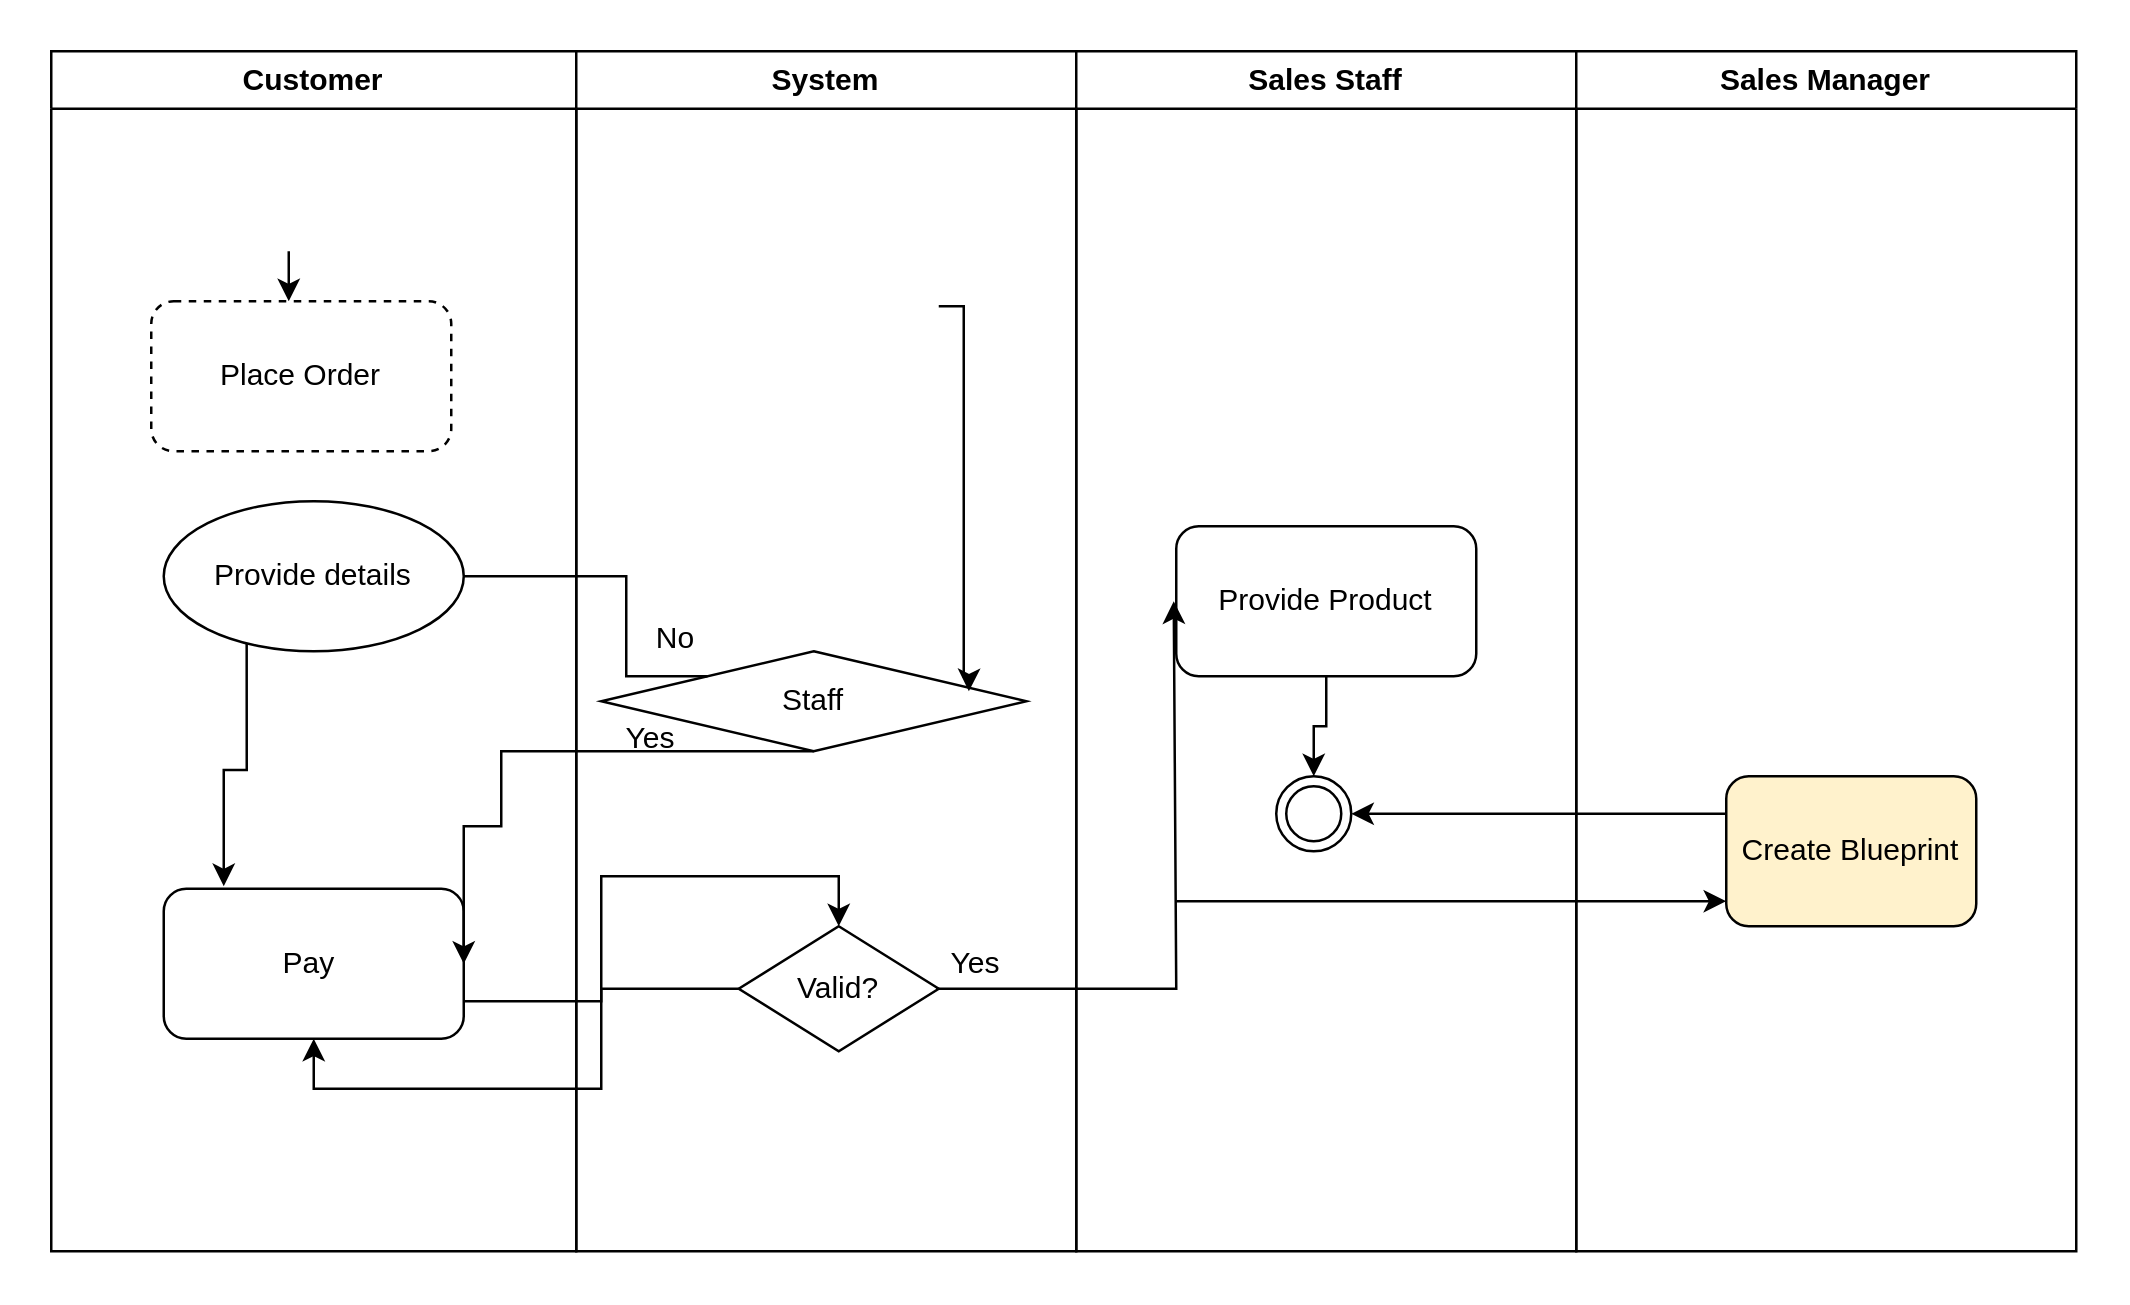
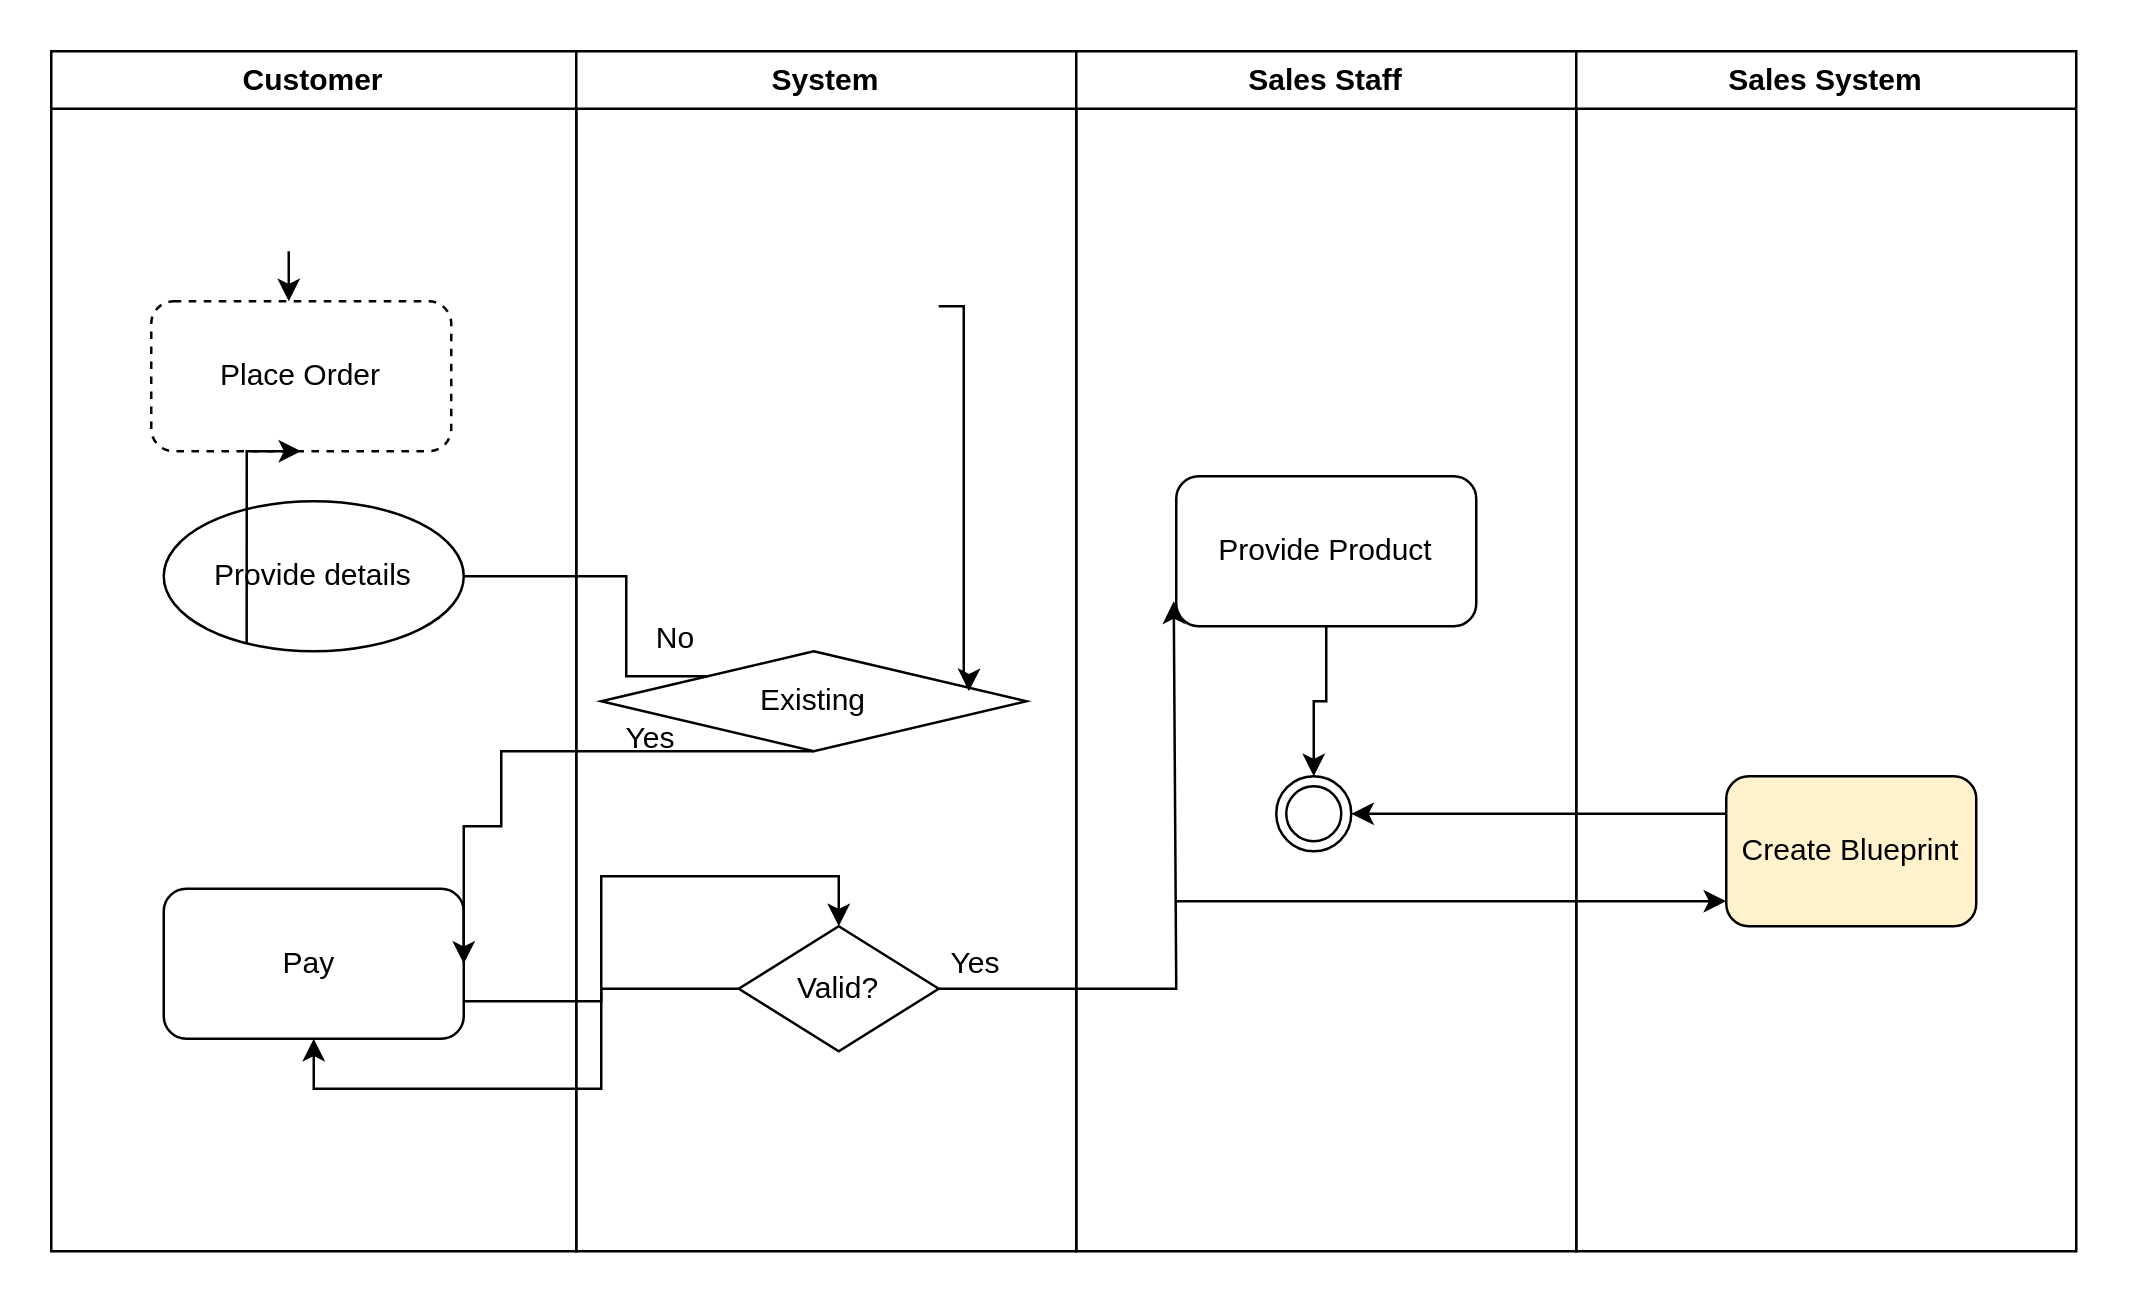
  <mxCell id="0" />
  <mxCell id="1" parent="0" />
  <mxCell id="2" value="Customer" style="swimlane;whiteSpace=wrap;html=1;" parent="1" vertex="1"><mxGeometry x="20" width="210" height="480" as="geometry" y="20" /></mxCell>
  <mxCell id="3" style="edgeStyle=orthogonalEdgeStyle;rounded=0;orthogonalLoop=1;jettySize=auto;html=1;exitX=0.5;exitY=1;exitDx=0;exitDy=0;" parent="2" source="4" edge="1"><mxGeometry relative="1" as="geometry"><mxPoint x="95" y="100" as="targetPoint" /></mxGeometry></mxCell>
  <mxCell id="4" value="" style="ellipse;html=1;shape=endState;strokeColor=none;" parent="2" vertex="1"><mxGeometry x="80" y="50" width="30" height="30" as="geometry" /></mxCell>
  <mxCell id="5" value="Place Order" style="rounded=1;whiteSpace=wrap;html=1;dashed=1;" parent="2" vertex="1"><mxGeometry x="40" y="100" width="120" height="60" as="geometry" /></mxCell>
  <mxCell id="6" value="Pay&amp;nbsp;" style="rounded=1;whiteSpace=wrap;html=1;" parent="2" vertex="1"><mxGeometry x="45" y="335" width="120" height="60" as="geometry" /></mxCell>
  <mxCell id="7" value="Provide details" style="ellipse;whiteSpace=wrap;html=1;" parent="2" vertex="1"><mxGeometry x="45" y="180" width="120" height="60" as="geometry" /></mxCell>
- <mxCell id="8" style="edgeStyle=orthogonalEdgeStyle;rounded=0;orthogonalLoop=1;jettySize=auto;html=1;exitX=0.25;exitY=1;exitDx=0;exitDy=0;entryX=0.2;entryY=-0.017;entryDx=0;entryDy=0;entryPerimeter=0;" parent="2" source="7" target="6" edge="1"><mxGeometry relative="1" as="geometry" /></mxCell>
+ <mxCell id="8" style="edgeStyle=orthogonalEdgeStyle;rounded=0;orthogonalLoop=1;jettySize=auto;html=1;exitX=0.25;exitY=1;exitDx=0;exitDy=0;" parent="2" source="7" target="5" edge="1"><mxGeometry relative="1" as="geometry" /></mxCell>
  <mxCell id="9" value="System" style="swimlane;whiteSpace=wrap;html=1;" parent="1" vertex="1"><mxGeometry x="230" width="200" height="480" as="geometry" y="20" /></mxCell>
- <mxCell id="10" value="Staff" style="rhombus;whiteSpace=wrap;html=1;" parent="9" vertex="1"><mxGeometry x="10" y="240" width="170" height="40" as="geometry" /></mxCell>
+ <mxCell id="10" value="Existing" style="rhombus;whiteSpace=wrap;html=1;" parent="9" vertex="1"><mxGeometry x="10" y="240" width="170" height="40" as="geometry" /></mxCell>
  <mxCell id="11" style="edgeStyle=orthogonalEdgeStyle;rounded=0;orthogonalLoop=1;jettySize=auto;html=1;exitX=0.5;exitY=1;exitDx=0;exitDy=0;exitPerimeter=0;entryX=0.865;entryY=0.4;entryDx=0;entryDy=0;entryPerimeter=0;" parent="9" target="10" edge="1"><mxGeometry relative="1" as="geometry"><mxPoint x="145" y="102" as="sourcePoint" /><mxPoint x="154.4" y="242" as="targetPoint" /><Array as="points"><mxPoint x="155" y="102" /><mxPoint x="155" y="250" /><mxPoint x="157" y="250" /></Array></mxGeometry></mxCell>
  <mxCell id="12" value="Valid?" style="rhombus;whiteSpace=wrap;html=1;" parent="9" vertex="1"><mxGeometry x="65" y="350" width="80" height="50" as="geometry" /></mxCell>
  <mxCell id="13" value="No" style="text;html=1;align=center;verticalAlign=middle;whiteSpace=wrap;rounded=0;" parent="9" vertex="1"><mxGeometry x="10" y="220" width="60" height="30" as="geometry" /></mxCell>
  <mxCell id="14" value="Yes" style="text;html=1;align=center;verticalAlign=middle;whiteSpace=wrap;rounded=0;" parent="9" vertex="1"><mxGeometry x="130" y="350" width="60" height="30" as="geometry" /></mxCell>
  <mxCell id="15" value="Yes" style="text;html=1;align=center;verticalAlign=middle;whiteSpace=wrap;rounded=0;" parent="9" vertex="1"><mxGeometry y="260" width="60" height="30" as="geometry" /></mxCell>
  <mxCell id="16" value="Sales Staff" style="swimlane;whiteSpace=wrap;html=1;" parent="1" vertex="1"><mxGeometry x="430" width="200" height="480" as="geometry" y="20" /></mxCell>
  <mxCell id="17" style="edgeStyle=orthogonalEdgeStyle;rounded=0;orthogonalLoop=1;jettySize=auto;html=1;exitX=0.5;exitY=1;exitDx=0;exitDy=0;entryX=0.5;entryY=0;entryDx=0;entryDy=0;" parent="16" source="18" target="19" edge="1"><mxGeometry relative="1" as="geometry" /></mxCell>
- <mxCell id="18" value="Provide Product" style="rounded=1;whiteSpace=wrap;html=1;" parent="16" vertex="1"><mxGeometry x="40" y="190" width="120" height="60" as="geometry" /></mxCell>
+ <mxCell id="18" value="Provide Product" style="rounded=1;whiteSpace=wrap;html=1;" parent="16" vertex="1"><mxGeometry x="40" y="170" width="120" height="60" as="geometry" /></mxCell>
  <mxCell id="19" value="" style="ellipse;html=1;shape=endState;" parent="16" vertex="1"><mxGeometry x="80" y="290" width="30" height="30" as="geometry" /></mxCell>
  <mxCell id="20" style="edgeStyle=orthogonalEdgeStyle;rounded=0;orthogonalLoop=1;jettySize=auto;html=1;exitX=1;exitY=0.5;exitDx=0;exitDy=0;entryX=0;entryY=0.5;entryDx=0;entryDy=0;" parent="16" edge="1"><mxGeometry relative="1" as="geometry"><mxPoint x="39" y="220" as="targetPoint" /><mxPoint x="-56" y="375" as="sourcePoint" /><Array as="points"><mxPoint x="40" y="374.75" /></Array></mxGeometry></mxCell>
  <mxCell id="21" style="edgeStyle=orthogonalEdgeStyle;rounded=0;orthogonalLoop=1;jettySize=auto;html=1;exitX=1;exitY=0.75;exitDx=0;exitDy=0;entryX=0.5;entryY=0;entryDx=0;entryDy=0;" parent="1" source="6" target="12" edge="1"><mxGeometry relative="1" as="geometry" /></mxCell>
  <mxCell id="22" style="edgeStyle=orthogonalEdgeStyle;rounded=0;orthogonalLoop=1;jettySize=auto;html=1;exitX=0;exitY=0.5;exitDx=0;exitDy=0;entryX=0.5;entryY=1;entryDx=0;entryDy=0;" parent="1" source="12" target="6" edge="1"><mxGeometry relative="1" as="geometry"><mxPoint x="110" y="305" as="targetPoint" /></mxGeometry></mxCell>
  <mxCell id="23" style="edgeStyle=orthogonalEdgeStyle;rounded=0;orthogonalLoop=1;jettySize=auto;html=1;exitX=0;exitY=0;exitDx=0;exitDy=0;entryX=1;entryY=0.5;entryDx=0;entryDy=0;endArrow=none;" parent="1" source="10" target="7" edge="1"><mxGeometry relative="1" as="geometry"><mxPoint x="120" y="250" as="targetPoint" /><Array as="points"><mxPoint x="250" y="270" /><mxPoint x="250" y="230" /></Array></mxGeometry></mxCell>
  <mxCell id="24" style="edgeStyle=orthogonalEdgeStyle;rounded=0;orthogonalLoop=1;jettySize=auto;html=1;exitX=0.5;exitY=1;exitDx=0;exitDy=0;entryX=1;entryY=0.5;entryDx=0;entryDy=0;" parent="1" source="10" target="6" edge="1"><mxGeometry relative="1" as="geometry"><mxPoint x="200" y="330" as="targetPoint" /><mxPoint x="335" y="300" as="sourcePoint" /><Array as="points"><mxPoint x="200" y="300" /><mxPoint x="200" y="330" /></Array></mxGeometry></mxCell>
- <mxCell id="25" value="Sales Manager" style="swimlane;whiteSpace=wrap;html=1;" parent="1" vertex="1"><mxGeometry x="630" width="200" height="480" as="geometry" y="20" /></mxCell>
+ <mxCell id="25" value="Sales System" style="swimlane;whiteSpace=wrap;html=1;" parent="1" vertex="1"><mxGeometry x="630" width="200" height="480" as="geometry" y="20" /></mxCell>
  <mxCell id="26" value="Create Blueprint" style="rounded=1;whiteSpace=wrap;html=1;fillColor=#fff2cc;" parent="25" vertex="1"><mxGeometry x="60" y="290" width="100" height="60" as="geometry" /></mxCell>
  <mxCell id="27" style="edgeStyle=orthogonalEdgeStyle;rounded=0;orthogonalLoop=1;jettySize=auto;html=1;exitX=0;exitY=0.25;exitDx=0;exitDy=0;entryX=1;entryY=0.5;entryDx=0;entryDy=0;" edge="1" parent="1" source="26" target="19"><mxGeometry relative="1" as="geometry" /></mxCell>
  <mxCell id="28" value="" style="endArrow=classic;html=1;rounded=0;" edge="1" parent="1"><mxGeometry width="50" height="50" relative="1" as="geometry"><mxPoint x="470" y="360" as="sourcePoint" /><mxPoint x="690" y="360" as="targetPoint" /><Array as="points" /></mxGeometry></mxCell>
